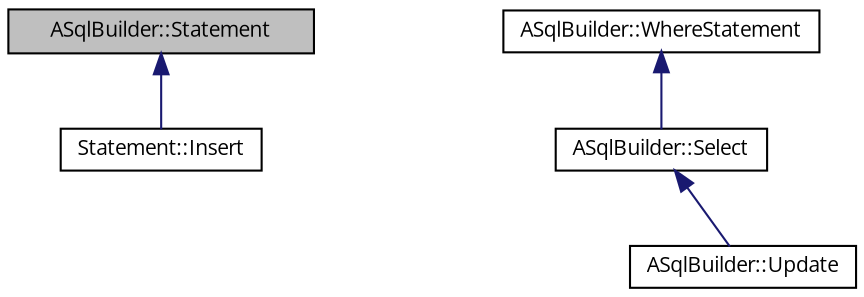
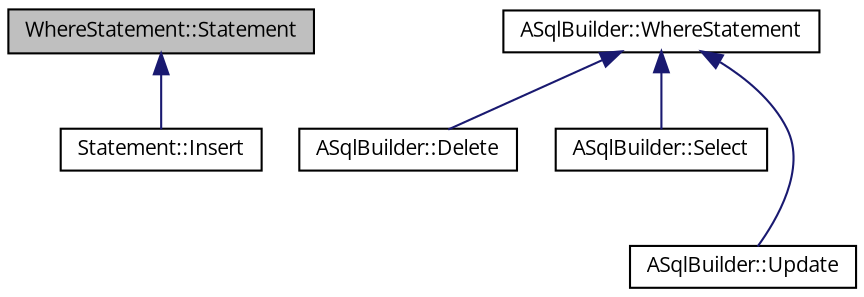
  digraph {
    fontname="Open Sans"
    node [color=black fillcolor=white fontname="Open Sans" fontsize=10 shape=record style=filled]
    edge [color=midnightblue dir=back fontname="Open Sans" fontsize=10 labelfontname=Helvetica labelfontsize=10 style=solid]
-   n1 [fillcolor=grey75 fontcolor=black height=0.2 label="ASqlBuilder::Statement" width=0.4]
+   n1 [fillcolor=grey75 fontcolor=black height=0.2 label="WhereStatement::Statement" width=0.4]
    n2 [height=0.2 label="Statement::Insert" width=0.4]
    n3 [height=0.2 label="ASqlBuilder::WhereStatement" width=0.4]
+   n4 [height=0.2 label="ASqlBuilder::Delete" width=0.4]
    n5 [height=0.2 label="ASqlBuilder::Select" width=0.4]
    n6 [height=0.2 label="ASqlBuilder::Update" width=0.4]
    n1 -> n2
+   n3 -> n4
    n3 -> n5
-   n5 -> n6
+   n3 -> n6
  }
